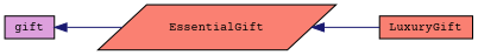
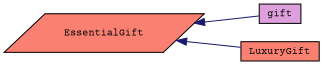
  digraph {
    fontname="Courier Prime"
    rankdir=LR
    node [color=black fillcolor=salmon fontname="Courier Prime" fontsize=10 shape=box style=filled]
    edge [color=midnightblue dir=back fontname="Courier Prime" fontsize=10 labelfontname=Helvetica labelfontsize=10 style=solid]
    n1 [fillcolor=plum height=0.2 label=gift width=0.4]
    n2 [height=0.2 label=EssentialGift shape=parallelogram width=0.4]
    n3 [height=0.2 label=LuxuryGift width=0.4]
-   n1 -> n2
+   n2 -> n1
    n2 -> n3
  }
